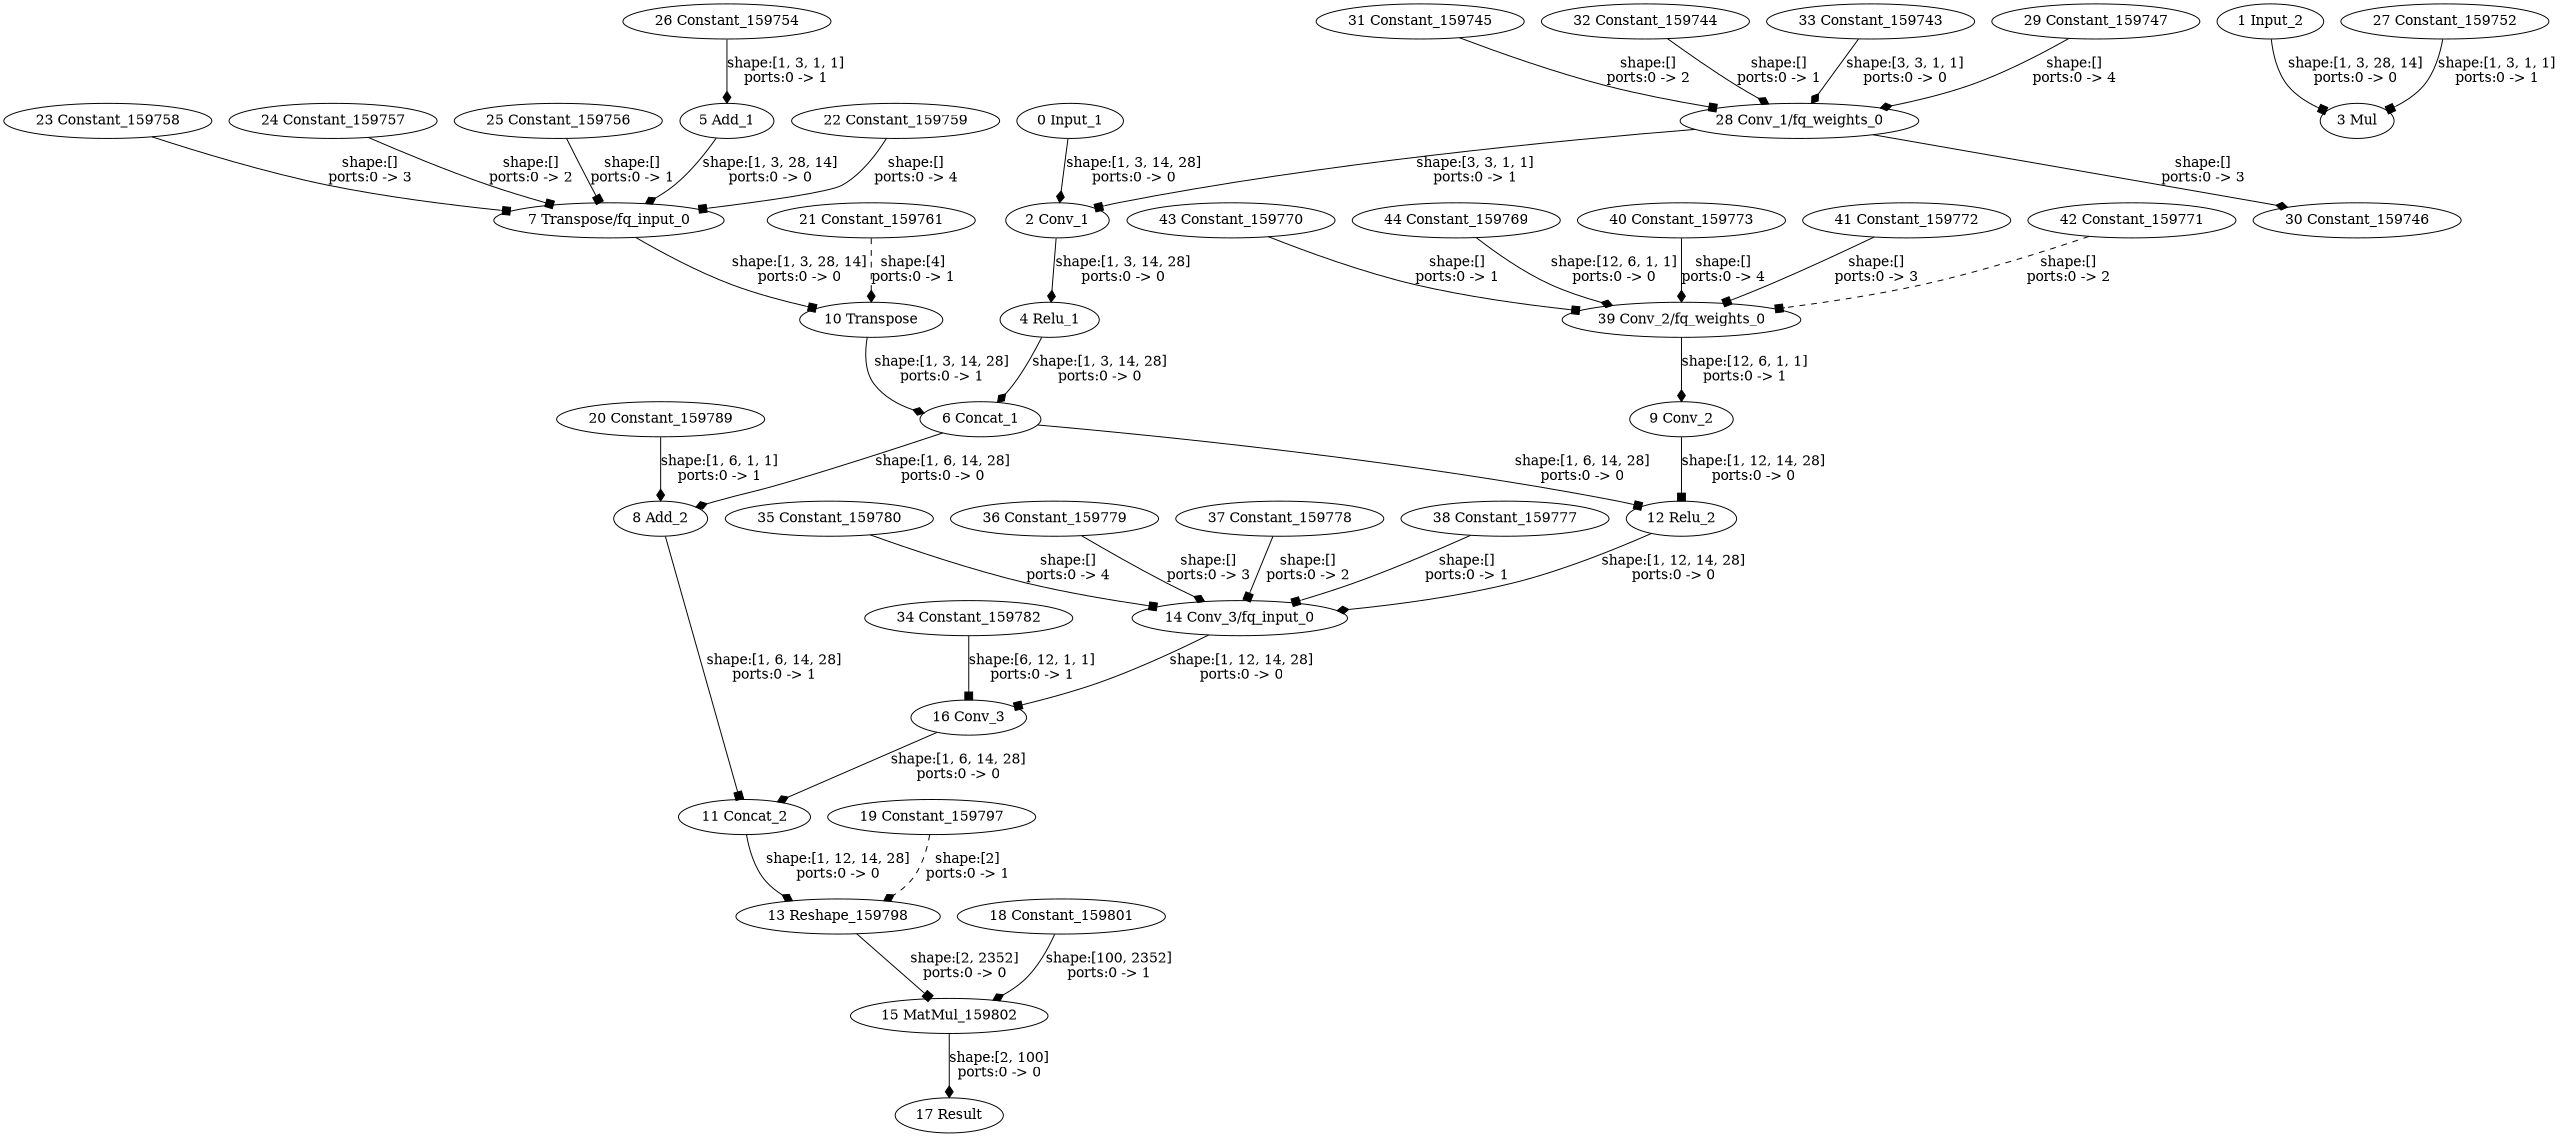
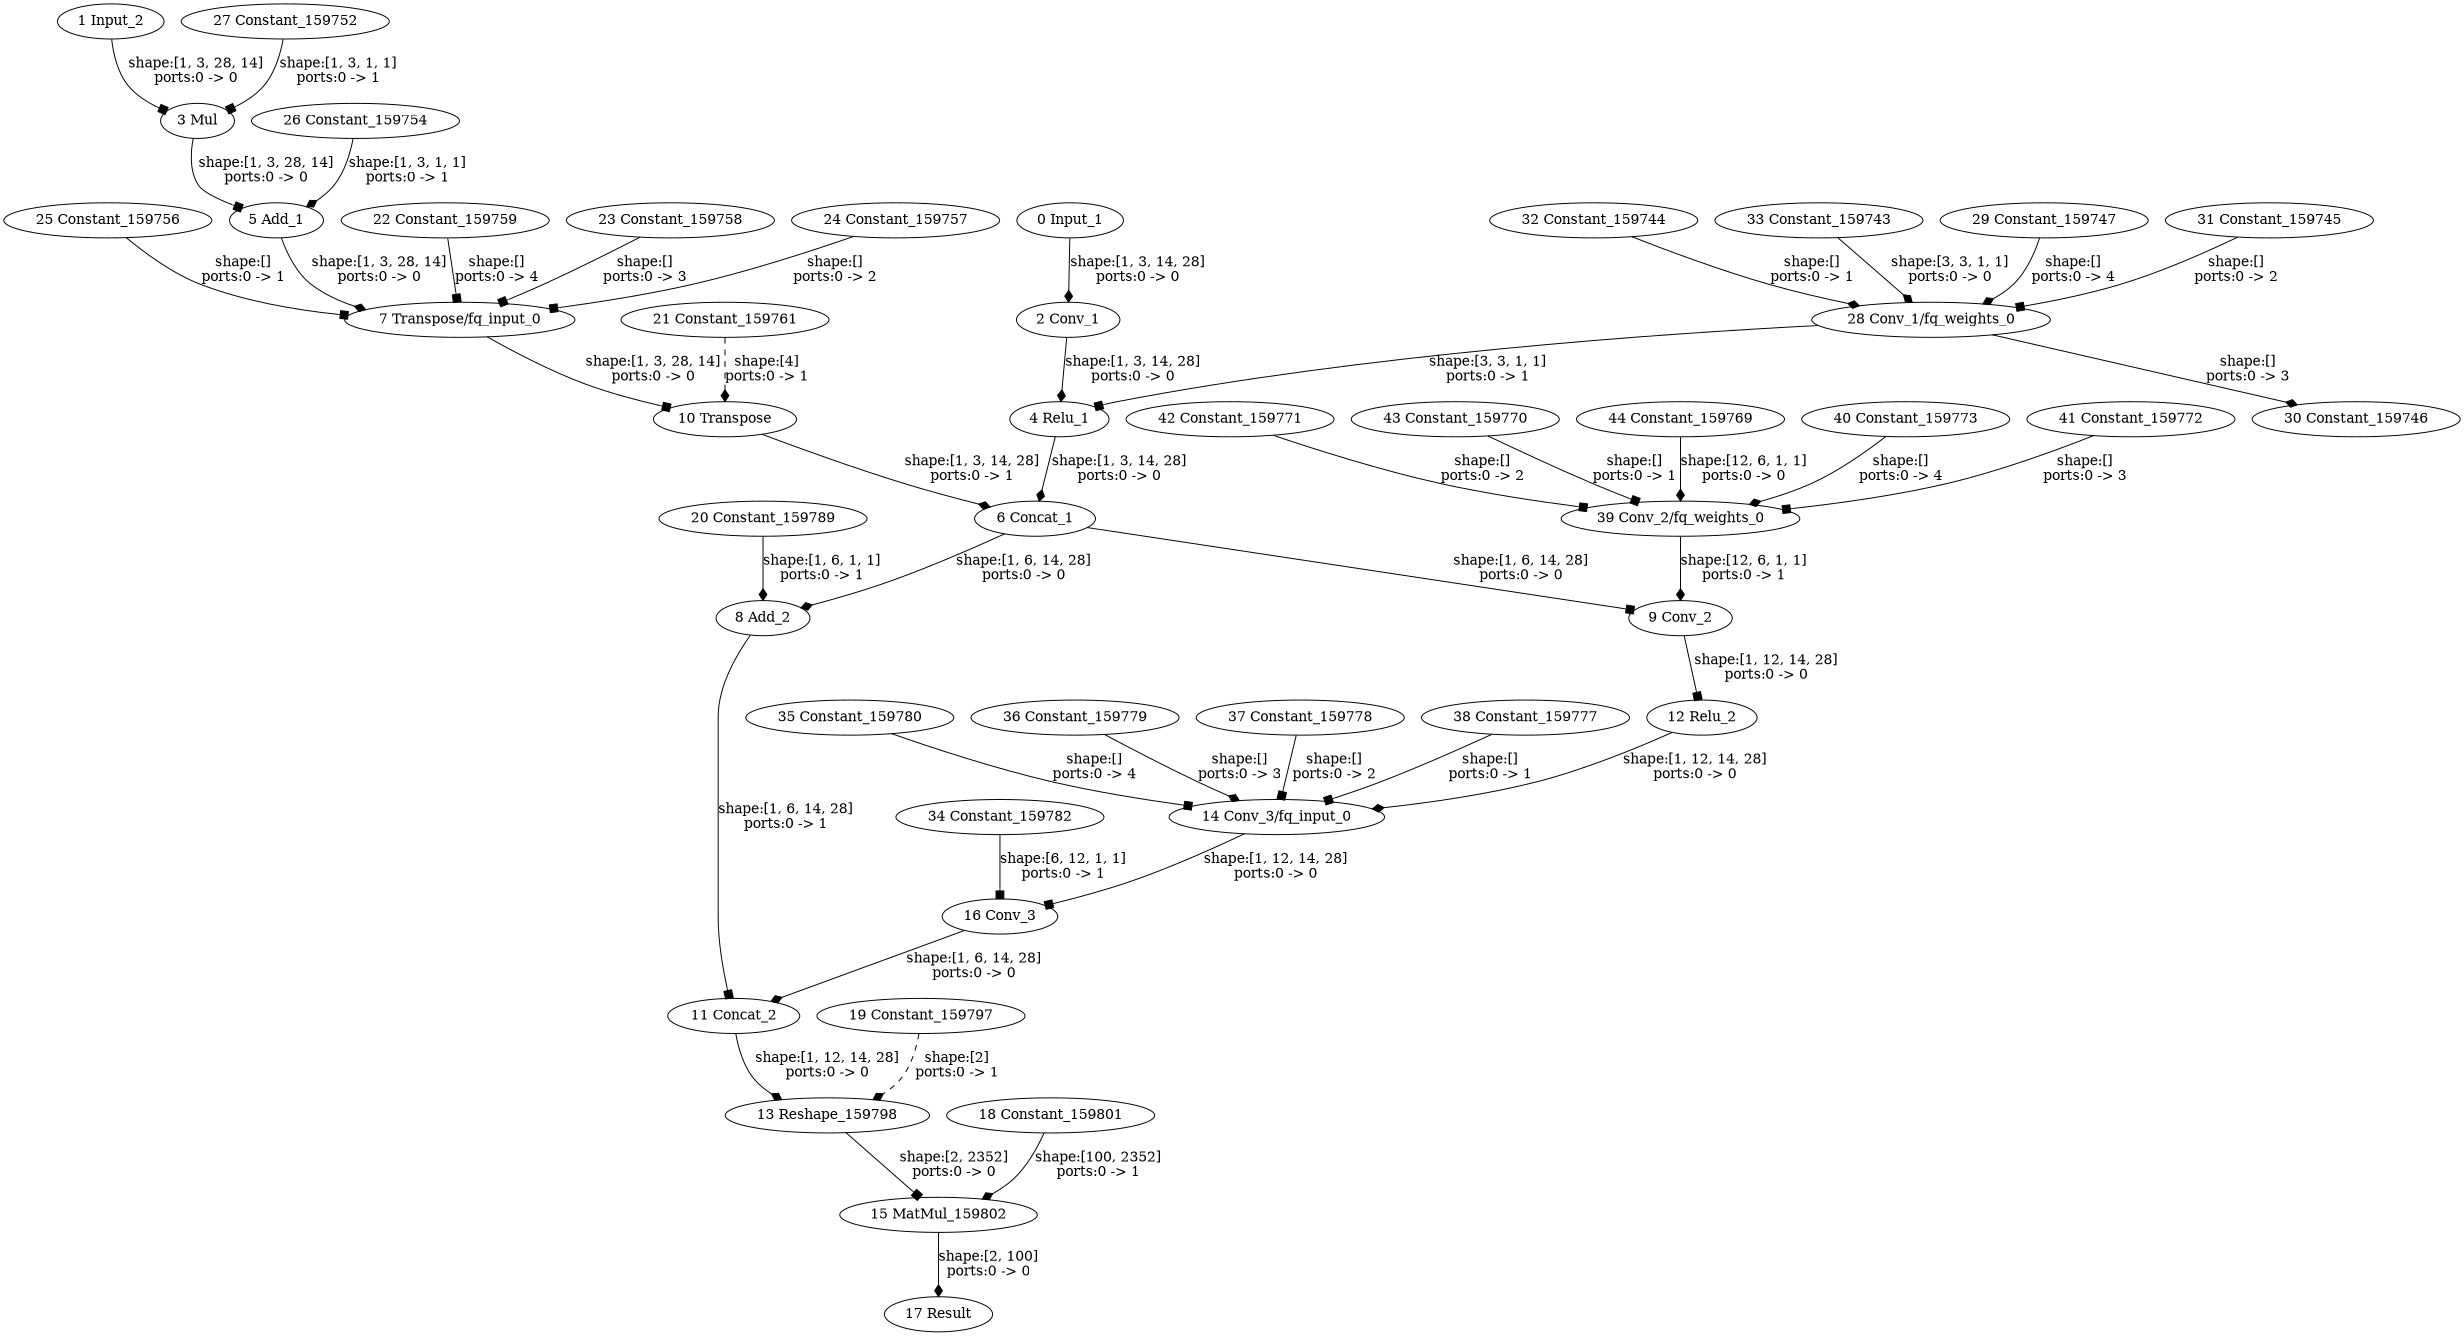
  strict digraph {
    node [type=Constant]
    edge [arrowhead=diamond style=solid]
    "0 Input_1" [type=Parameter]
    "2 Conv_1" [type=Convolution]
    "4 Relu_1" [type=Relu]
    "1 Input_2" [type=Parameter]
    "3 Mul" [type=Multiply]
    "5 Add_1" [type=Add]
    "6 Concat_1" [type=Concat]
    "7 Transpose/fq_input_0" [type=FakeQuantize]
    "8 Add_2" [type=Add]
    "9 Conv_2" [type=Convolution]
    "10 Transpose" [type=Transpose]
    "11 Concat_2" [type=Concat]
    "12 Relu_2" [type=Relu]
    "13 Reshape_159798" [type=Reshape]
    "14 Conv_3/fq_input_0" [type=FakeQuantize]
    "15 MatMul_159802" [type=MatMul]
    "16 Conv_3" [type=Convolution]
    "17 Result" [type=Result]
    "18 Constant_159801"
    "19 Constant_159797"
    "20 Constant_159789"
    "21 Constant_159761"
    "22 Constant_159759"
    "23 Constant_159758"
    "24 Constant_159757"
    "25 Constant_159756"
    "26 Constant_159754"
    "27 Constant_159752"
    "28 Conv_1/fq_weights_0" [type=FakeQuantize]
    "30 Constant_159746"
    "29 Constant_159747"
    "31 Constant_159745"
    "32 Constant_159744"
    "33 Constant_159743"
    "34 Constant_159782"
    "35 Constant_159780"
    "36 Constant_159779"
    "37 Constant_159778"
    "38 Constant_159777"
    "39 Conv_2/fq_weights_0" [type=FakeQuantize]
    "40 Constant_159773"
    "41 Constant_159772"
    "42 Constant_159771"
    "43 Constant_159770"
    "44 Constant_159769"
    "0 Input_1" -> "2 Conv_1" [label="shape:[1, 3, 14, 28]\nports:0 -> 0"]
    "2 Conv_1" -> "4 Relu_1" [label="shape:[1, 3, 14, 28]\nports:0 -> 0"]
    "4 Relu_1" -> "6 Concat_1" [label="shape:[1, 3, 14, 28]\nports:0 -> 0"]
    "1 Input_2" -> "3 Mul" [arrowhead=box label="shape:[1, 3, 28, 14]\nports:0 -> 0"]
+   "3 Mul" -> "5 Add_1" [arrowhead=box label="shape:[1, 3, 28, 14]\nports:0 -> 0"]
    "5 Add_1" -> "7 Transpose/fq_input_0" [label="shape:[1, 3, 28, 14]\nports:0 -> 0"]
    "6 Concat_1" -> "8 Add_2" [label="shape:[1, 6, 14, 28]\nports:0 -> 0"]
-   "6 Concat_1" -> "12 Relu_2" [arrowhead=box label="shape:[1, 6, 14, 28]\nports:0 -> 0"]
+   "6 Concat_1" -> "9 Conv_2" [arrowhead=box label="shape:[1, 6, 14, 28]\nports:0 -> 0"]
    "7 Transpose/fq_input_0" -> "10 Transpose" [arrowhead=box label="shape:[1, 3, 28, 14]\nports:0 -> 0"]
    "8 Add_2" -> "11 Concat_2" [arrowhead=box label="shape:[1, 6, 14, 28]\nports:0 -> 1"]
    "9 Conv_2" -> "12 Relu_2" [arrowhead=box label="shape:[1, 12, 14, 28]\nports:0 -> 0"]
    "10 Transpose" -> "6 Concat_1" [label="shape:[1, 3, 14, 28]\nports:0 -> 1"]
    "11 Concat_2" -> "13 Reshape_159798" [label="shape:[1, 12, 14, 28]\nports:0 -> 0"]
    "12 Relu_2" -> "14 Conv_3/fq_input_0" [label="shape:[1, 12, 14, 28]\nports:0 -> 0"]
    "13 Reshape_159798" -> "15 MatMul_159802" [arrowhead=box label="shape:[2, 2352]\nports:0 -> 0"]
    "14 Conv_3/fq_input_0" -> "16 Conv_3" [arrowhead=box label="shape:[1, 12, 14, 28]\nports:0 -> 0"]
    "15 MatMul_159802" -> "17 Result" [label="shape:[2, 100]\nports:0 -> 0"]
    "16 Conv_3" -> "11 Concat_2" [label="shape:[1, 6, 14, 28]\nports:0 -> 0"]
    "18 Constant_159801" -> "15 MatMul_159802" [label="shape:[100, 2352]\nports:0 -> 1"]
    "19 Constant_159797" -> "13 Reshape_159798" [label="shape:[2]\nports:0 -> 1" style=dashed]
    "20 Constant_159789" -> "8 Add_2" [label="shape:[1, 6, 1, 1]\nports:0 -> 1"]
    "21 Constant_159761" -> "10 Transpose" [label="shape:[4]\nports:0 -> 1" style=dashed]
    "22 Constant_159759" -> "7 Transpose/fq_input_0" [arrowhead=box label="shape:[]\nports:0 -> 4"]
    "23 Constant_159758" -> "7 Transpose/fq_input_0" [arrowhead=box label="shape:[]\nports:0 -> 3"]
    "24 Constant_159757" -> "7 Transpose/fq_input_0" [arrowhead=box label="shape:[]\nports:0 -> 2"]
    "25 Constant_159756" -> "7 Transpose/fq_input_0" [arrowhead=box label="shape:[]\nports:0 -> 1"]
    "26 Constant_159754" -> "5 Add_1" [label="shape:[1, 3, 1, 1]\nports:0 -> 1"]
    "27 Constant_159752" -> "3 Mul" [arrowhead=box label="shape:[1, 3, 1, 1]\nports:0 -> 1"]
-   "28 Conv_1/fq_weights_0" -> "2 Conv_1" [arrowhead=box label="shape:[3, 3, 1, 1]\nports:0 -> 1"]
+   "28 Conv_1/fq_weights_0" -> "4 Relu_1" [arrowhead=box label="shape:[3, 3, 1, 1]\nports:0 -> 1"]
    "28 Conv_1/fq_weights_0" -> "30 Constant_159746" [label="shape:[]\nports:0 -> 3"]
    "29 Constant_159747" -> "28 Conv_1/fq_weights_0" [label="shape:[]\nports:0 -> 4"]
    "31 Constant_159745" -> "28 Conv_1/fq_weights_0" [arrowhead=box label="shape:[]\nports:0 -> 2"]
    "32 Constant_159744" -> "28 Conv_1/fq_weights_0" [label="shape:[]\nports:0 -> 1"]
    "33 Constant_159743" -> "28 Conv_1/fq_weights_0" [label="shape:[3, 3, 1, 1]\nports:0 -> 0"]
    "34 Constant_159782" -> "16 Conv_3" [arrowhead=box label="shape:[6, 12, 1, 1]\nports:0 -> 1"]
    "35 Constant_159780" -> "14 Conv_3/fq_input_0" [arrowhead=box label="shape:[]\nports:0 -> 4"]
    "36 Constant_159779" -> "14 Conv_3/fq_input_0" [label="shape:[]\nports:0 -> 3"]
    "37 Constant_159778" -> "14 Conv_3/fq_input_0" [arrowhead=box label="shape:[]\nports:0 -> 2"]
    "38 Constant_159777" -> "14 Conv_3/fq_input_0" [arrowhead=box label="shape:[]\nports:0 -> 1"]
    "39 Conv_2/fq_weights_0" -> "9 Conv_2" [label="shape:[12, 6, 1, 1]\nports:0 -> 1"]
    "40 Constant_159773" -> "39 Conv_2/fq_weights_0" [label="shape:[]\nports:0 -> 4"]
    "41 Constant_159772" -> "39 Conv_2/fq_weights_0" [arrowhead=box label="shape:[]\nports:0 -> 3"]
-   "42 Constant_159771" -> "39 Conv_2/fq_weights_0" [arrowhead=box label="shape:[]\nports:0 -> 2" style=dashed]
+   "42 Constant_159771" -> "39 Conv_2/fq_weights_0" [arrowhead=box label="shape:[]\nports:0 -> 2"]
    "43 Constant_159770" -> "39 Conv_2/fq_weights_0" [arrowhead=box label="shape:[]\nports:0 -> 1"]
    "44 Constant_159769" -> "39 Conv_2/fq_weights_0" [label="shape:[12, 6, 1, 1]\nports:0 -> 0"]
  }
